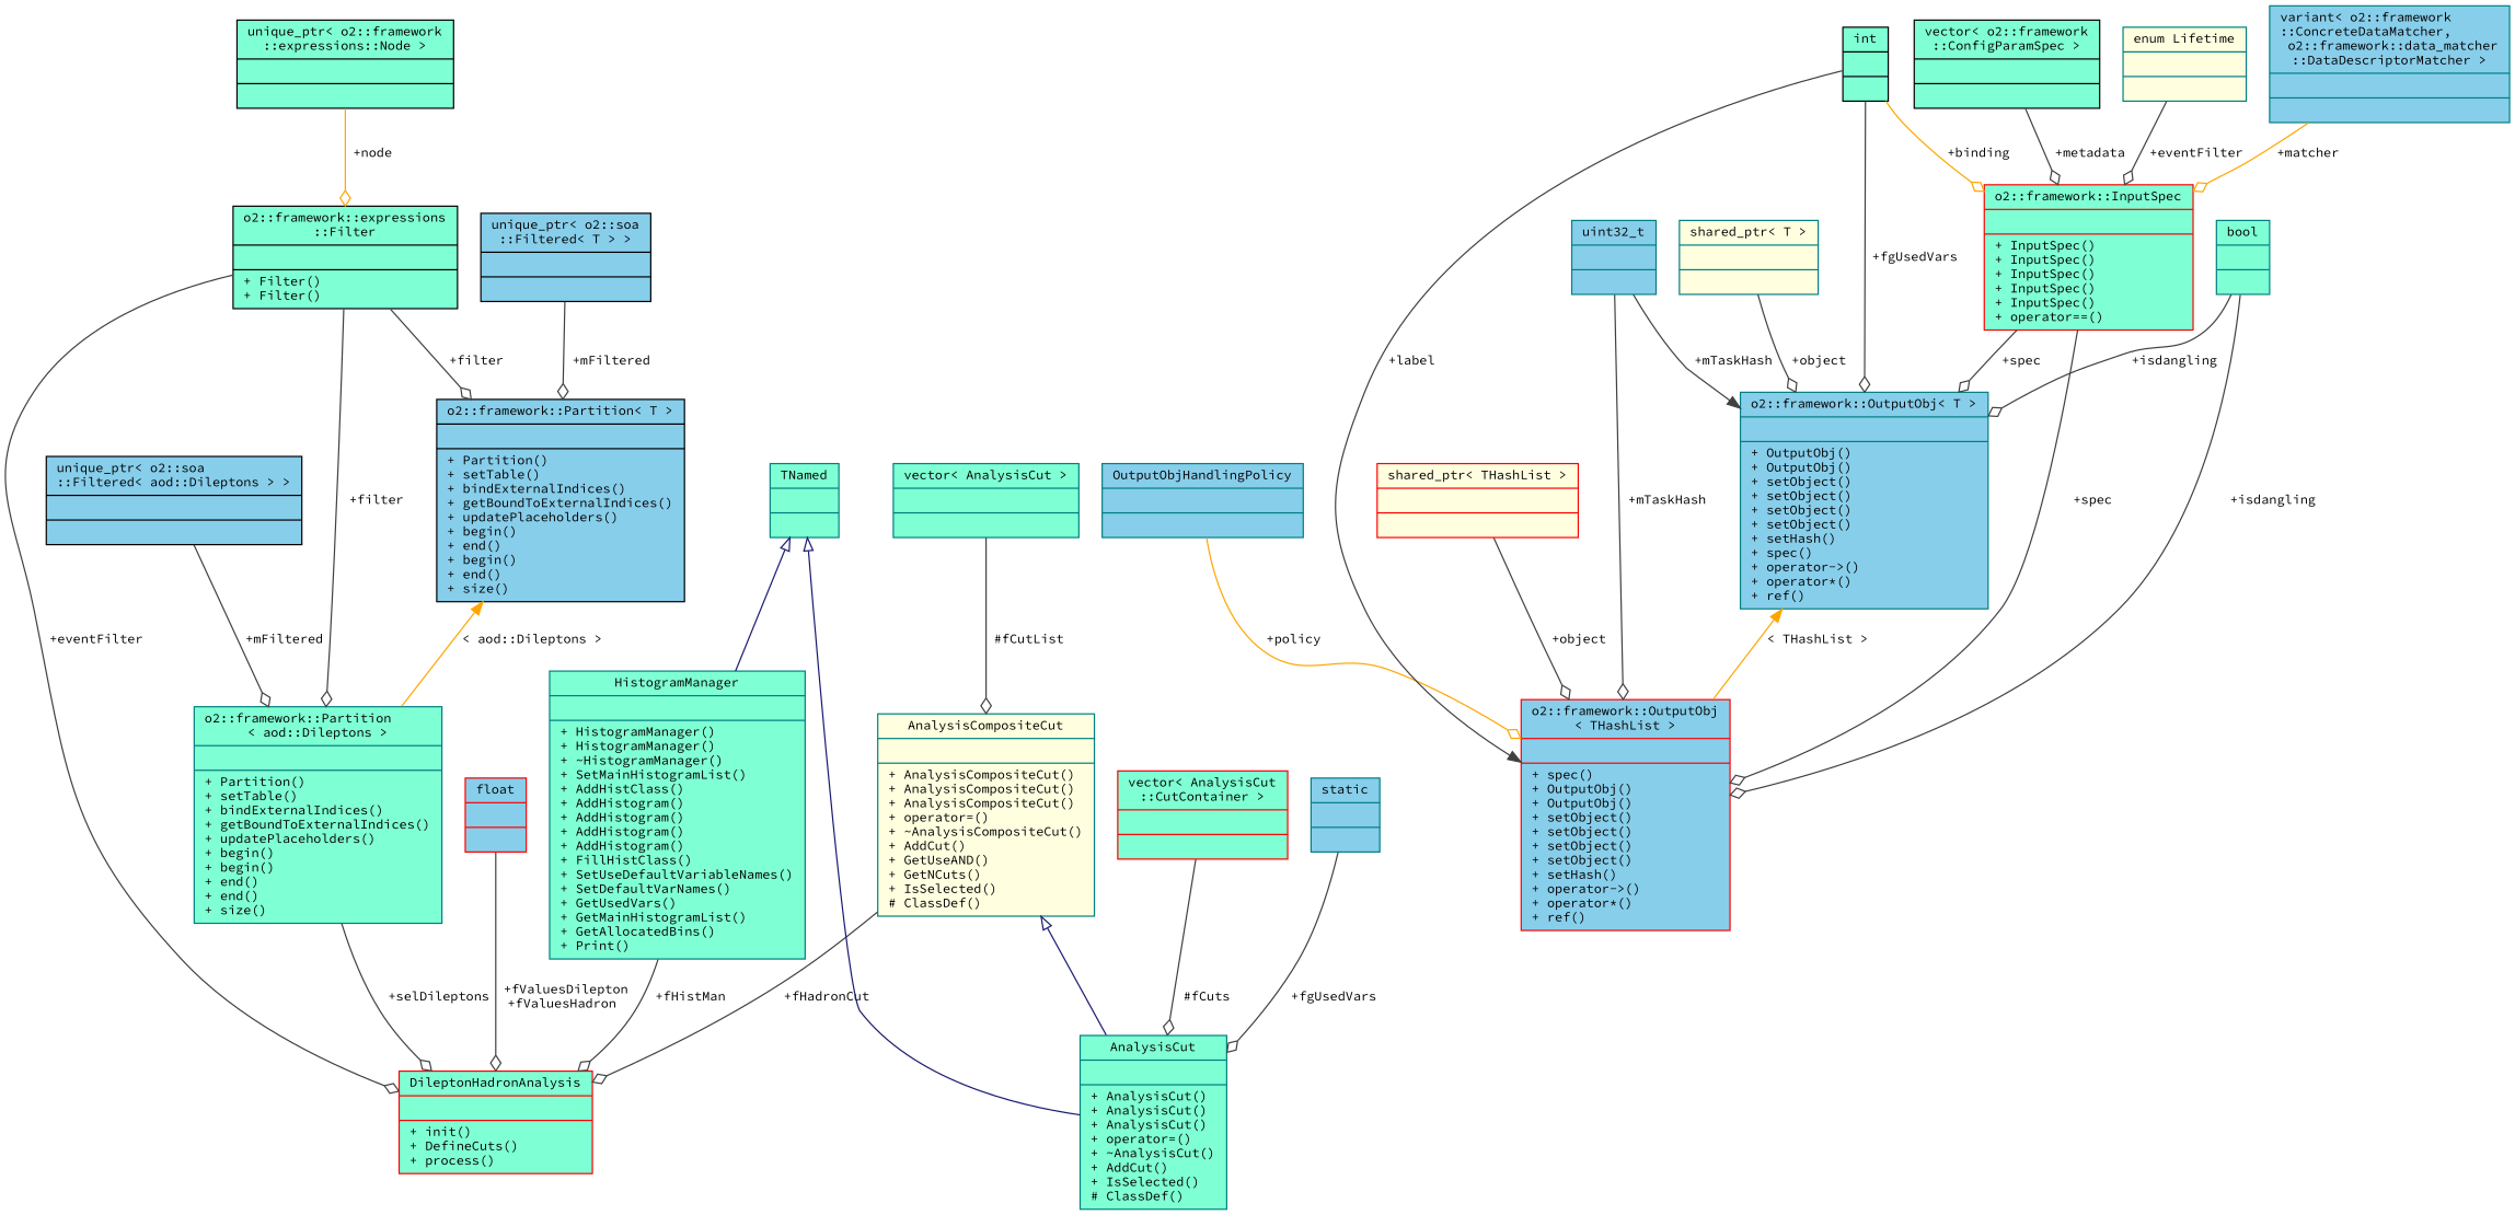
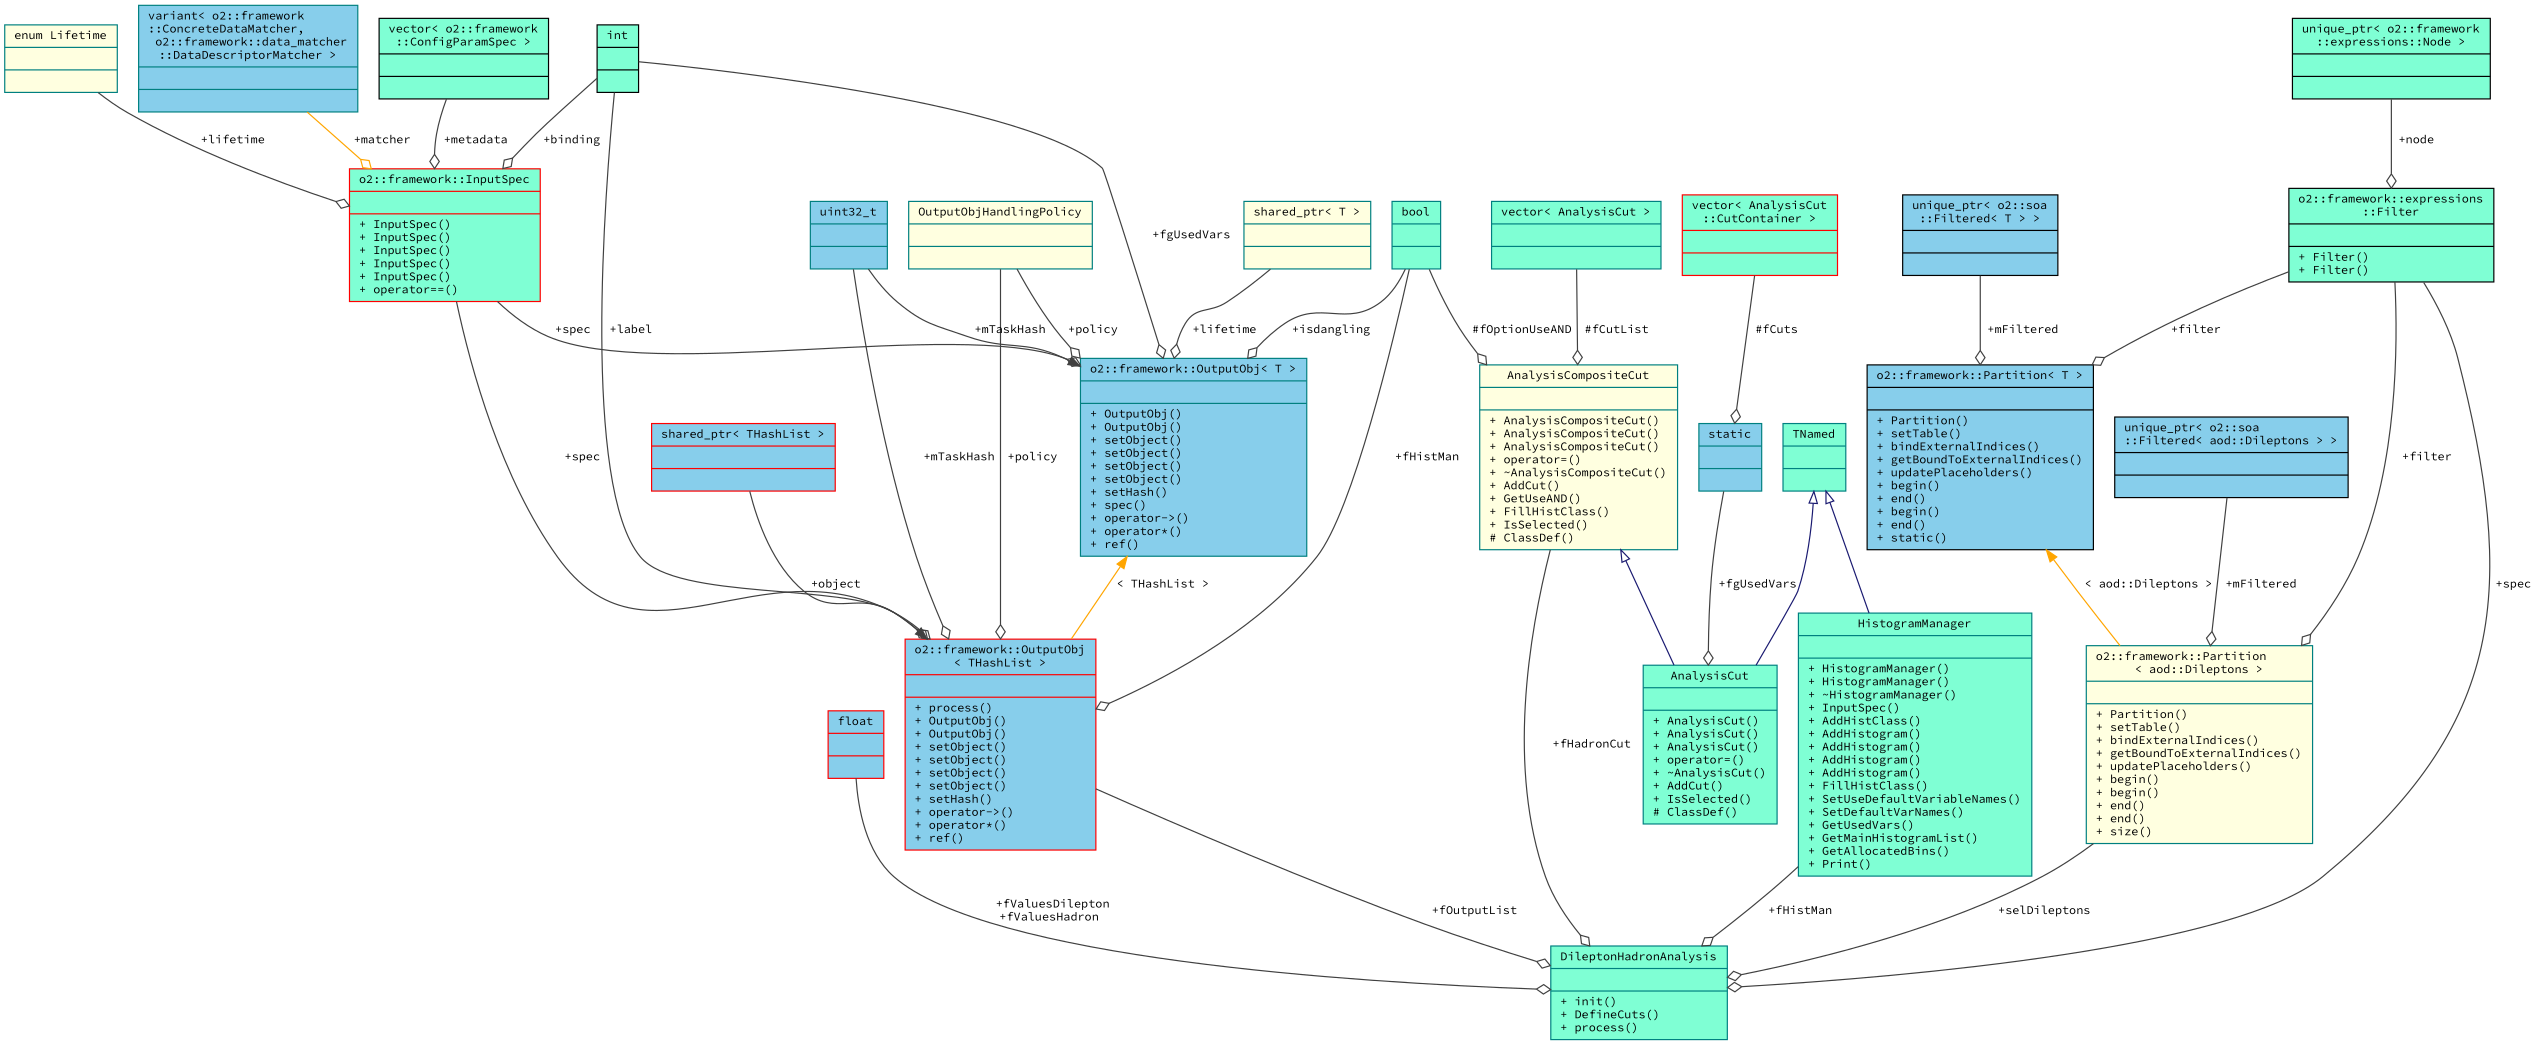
  digraph {
    fontname="Source Code Pro"
    node [color=teal fillcolor=aquamarine fontname="Source Code Pro" fontsize=10 shape=record style=filled]
    edge [arrowhead=odiamond color=grey25 fontname="Source Code Pro" fontsize=10 labelfontname=Helvetica labelfontsize=10 style=solid]
-   n1 [color=red fontcolor=black height=0.2 label="{DileptonHadronAnalysis\n||+ init()\l+ DefineCuts()\l+ process()\l}" width=0.4]
+   n1 [fontcolor=black height=0.2 label="{DileptonHadronAnalysis\n||+ init()\l+ DefineCuts()\l+ process()\l}" width=0.4]
    n2 [color=red fillcolor=skyblue height=0.2 label="{float\n||}" width=0.4]
-   n3 [color=red fillcolor=skyblue height=0.2 label="{o2::framework::OutputObj\l\< THashList \>\n||+ spec()\l+ OutputObj()\l+ OutputObj()\l+ setObject()\l+ setObject()\l+ setObject()\l+ setObject()\l+ setHash()\l+ operator-\>()\l+ operator*()\l+ ref()\l}" width=0.4]
-   n4 [fillcolor=skyblue height=0.2 label="{OutputObjHandlingPolicy\n||}" width=0.4]
+   n3 [color=red fillcolor=skyblue height=0.2 label="{o2::framework::OutputObj\l\< THashList \>\n||+ process()\l+ OutputObj()\l+ OutputObj()\l+ setObject()\l+ setObject()\l+ setObject()\l+ setObject()\l+ setHash()\l+ operator-\>()\l+ operator*()\l+ ref()\l}" width=0.4]
+   n4 [fillcolor=lightyellow height=0.2 label="{OutputObjHandlingPolicy\n||}" width=0.4]
    n5 [fillcolor=skyblue height=0.2 label="{o2::framework::OutputObj\< T \>\n||+ OutputObj()\l+ OutputObj()\l+ setObject()\l+ setObject()\l+ setObject()\l+ setObject()\l+ setHash()\l+ spec()\l+ operator-\>()\l+ operator*()\l+ ref()\l}" width=0.4]
-   n6 [color=red fillcolor=lightyellow height=0.2 label="{shared_ptr\< THashList \>\n||}" width=0.4]
+   n6 [color=red fillcolor=skyblue height=0.2 label="{shared_ptr\< THashList \>\n||}" width=0.4]
    n7 [fillcolor=skyblue height=0.2 label="{uint32_t\n||}" width=0.4]
    n8 [color=black height=0.2 label="{int\n||}" width=0.4]
    n9 [color=red height=0.2 label="{o2::framework::InputSpec\n||+ InputSpec()\l+ InputSpec()\l+ InputSpec()\l+ InputSpec()\l+ InputSpec()\l+ operator==()\l}" width=0.4]
    n10 [height=0.2 label="{bool\n||}" width=0.4]
-   n11 [fillcolor=lightyellow height=0.2 label="{AnalysisCompositeCut\n||+ AnalysisCompositeCut()\l+ AnalysisCompositeCut()\l+ AnalysisCompositeCut()\l+ operator=()\l+ ~AnalysisCompositeCut()\l+ AddCut()\l+ GetUseAND()\l+ GetNCuts()\l+ IsSelected()\l# ClassDef()\l}" width=0.4]
+   n11 [fillcolor=lightyellow height=0.2 label="{AnalysisCompositeCut\n||+ AnalysisCompositeCut()\l+ AnalysisCompositeCut()\l+ AnalysisCompositeCut()\l+ operator=()\l+ ~AnalysisCompositeCut()\l+ AddCut()\l+ GetUseAND()\l+ FillHistClass()\l+ IsSelected()\l# ClassDef()\l}" width=0.4]
    n12 [height=0.2 label="{AnalysisCut\n||+ AnalysisCut()\l+ AnalysisCut()\l+ AnalysisCut()\l+ operator=()\l+ ~AnalysisCut()\l+ AddCut()\l+ IsSelected()\l# ClassDef()\l}" width=0.4]
    n13 [color=black height=0.2 label="{vector\< o2::framework\l::ConfigParamSpec \>\n||}" width=0.4]
    n14 [fillcolor=lightyellow height=0.2 label="{enum Lifetime\n||}" width=0.4]
    n15 [fillcolor=skyblue height=0.2 label="{variant\< o2::framework\l::ConcreteDataMatcher,\l o2::framework::data_matcher\l::DataDescriptorMatcher \>\n||}" width=0.4]
    n16 [fillcolor=lightyellow height=0.2 label="{shared_ptr\< T \>\n||}" width=0.4]
-   n17 [height=0.2 label="{o2::framework::Partition\l\< aod::Dileptons \>\n||+ Partition()\l+ setTable()\l+ bindExternalIndices()\l+ getBoundToExternalIndices()\l+ updatePlaceholders()\l+ begin()\l+ begin()\l+ end()\l+ end()\l+ size()\l}" width=0.4]
+   n17 [fillcolor=lightyellow height=0.2 label="{o2::framework::Partition\l\< aod::Dileptons \>\n||+ Partition()\l+ setTable()\l+ bindExternalIndices()\l+ getBoundToExternalIndices()\l+ updatePlaceholders()\l+ begin()\l+ begin()\l+ end()\l+ end()\l+ size()\l}" width=0.4]
    n18 [color=black fillcolor=skyblue height=0.2 label="{unique_ptr\< o2::soa\l::Filtered\< aod::Dileptons \> \>\n||}" width=0.4]
    n19 [color=black height=0.2 label="{o2::framework::expressions\l::Filter\n||+ Filter()\l+ Filter()\l}" width=0.4]
-   n20 [color=black fillcolor=skyblue height=0.2 label="{o2::framework::Partition\< T \>\n||+ Partition()\l+ setTable()\l+ bindExternalIndices()\l+ getBoundToExternalIndices()\l+ updatePlaceholders()\l+ begin()\l+ end()\l+ begin()\l+ end()\l+ size()\l}" width=0.4]
+   n20 [color=black fillcolor=skyblue height=0.2 label="{o2::framework::Partition\< T \>\n||+ Partition()\l+ setTable()\l+ bindExternalIndices()\l+ getBoundToExternalIndices()\l+ updatePlaceholders()\l+ begin()\l+ end()\l+ begin()\l+ end()\l+ static()\l}" width=0.4]
    n21 [color=black height=0.2 label="{unique_ptr\< o2::framework\l::expressions::Node \>\n||}" width=0.4]
    n22 [color=black fillcolor=skyblue height=0.2 label="{unique_ptr\< o2::soa\l::Filtered\< T \> \>\n||}" width=0.4]
    n23 [height=0.2 label="{TNamed\n||}" width=0.4]
-   n24 [height=0.2 label="{HistogramManager\n||+ HistogramManager()\l+ HistogramManager()\l+ ~HistogramManager()\l+ SetMainHistogramList()\l+ AddHistClass()\l+ AddHistogram()\l+ AddHistogram()\l+ AddHistogram()\l+ AddHistogram()\l+ FillHistClass()\l+ SetUseDefaultVariableNames()\l+ SetDefaultVarNames()\l+ GetUsedVars()\l+ GetMainHistogramList()\l+ GetAllocatedBins()\l+ Print()\l}" width=0.4]
+   n24 [height=0.2 label="{HistogramManager\n||+ HistogramManager()\l+ HistogramManager()\l+ ~HistogramManager()\l+ InputSpec()\l+ AddHistClass()\l+ AddHistogram()\l+ AddHistogram()\l+ AddHistogram()\l+ AddHistogram()\l+ FillHistClass()\l+ SetUseDefaultVariableNames()\l+ SetDefaultVarNames()\l+ GetUsedVars()\l+ GetMainHistogramList()\l+ GetAllocatedBins()\l+ Print()\l}" width=0.4]
    n25 [color=red height=0.2 label="{vector\< AnalysisCut\l::CutContainer \>\n||}" width=0.4]
    n26 [fillcolor=skyblue height=0.2 label="{static\n||}" width=0.4]
    n27 [height=0.2 label="{vector\< AnalysisCut \>\n||}" width=0.4]
    n2 -> n1 [label=" +fValuesDilepton\n+fValuesHadron"]
-   n4 -> n3 [color=orange label=" +policy"]
+   n3 -> n1 [label=" +fOutputList"]
+   n4 -> n3 [label=" +policy"]
+   n4 -> n5 [label=" +policy"]
    n5 -> n3 [color=orange dir=back label=" \< THashList \>" arrowhead=""]
-   n6 -> n3 [label=" +object"]
+   n6 -> n3 [arrowhead=normal label=" +object"]
    n7 -> n3 [label=" +mTaskHash"]
    n7 -> n5 [arrowhead=normal label=" +mTaskHash"]
-   n8 -> n3 [arrowhead=normal label=" +label"]
+   n8 -> n3 [label=" +label"]
    n8 -> n5 [label=" +fgUsedVars"]
-   n8 -> n9 [color=orange label=" +binding"]
+   n8 -> n9 [label=" +binding"]
    n9 -> n3 [label=" +spec"]
    n9 -> n5 [label=" +spec"]
-   n10 -> n3 [label=" +isdangling"]
+   n10 -> n3 [label=" +fHistMan"]
    n10 -> n5 [label=" +isdangling"]
+   n10 -> n11 [label=" #fOptionUseAND"]
    n11 -> n1 [label=" +fHadronCut"]
    n11 -> n12 [arrowtail=onormal color=midnightblue dir=back arrowhead=""]
    n13 -> n9 [label=" +metadata"]
-   n14 -> n9 [label=" +eventFilter"]
+   n14 -> n9 [label=" +lifetime"]
    n15 -> n9 [color=orange label=" +matcher"]
-   n16 -> n5 [label=" +object"]
+   n16 -> n5 [label=" +lifetime"]
    n17 -> n1 [label=" +selDileptons"]
    n18 -> n17 [label=" +mFiltered"]
-   n19 -> n1 [label=" +eventFilter"]
+   n19 -> n1 [label=" +spec"]
    n19 -> n17 [label=" +filter"]
    n19 -> n20 [label=" +filter"]
    n20 -> n17 [color=orange dir=back label=" \< aod::Dileptons \>" arrowhead=""]
-   n21 -> n19 [color=orange label=" +node"]
+   n21 -> n19 [label=" +node"]
    n22 -> n20 [label=" +mFiltered"]
    n23 -> n12 [arrowtail=onormal color=midnightblue dir=back arrowhead=""]
    n23 -> n24 [arrowtail=onormal color=midnightblue dir=back arrowhead=""]
    n24 -> n1 [label=" +fHistMan"]
-   n25 -> n12 [label=" #fCuts"]
+   n25 -> n26 [label=" #fCuts"]
    n26 -> n12 [label=" +fgUsedVars"]
    n27 -> n11 [label=" #fCutList"]
  }
